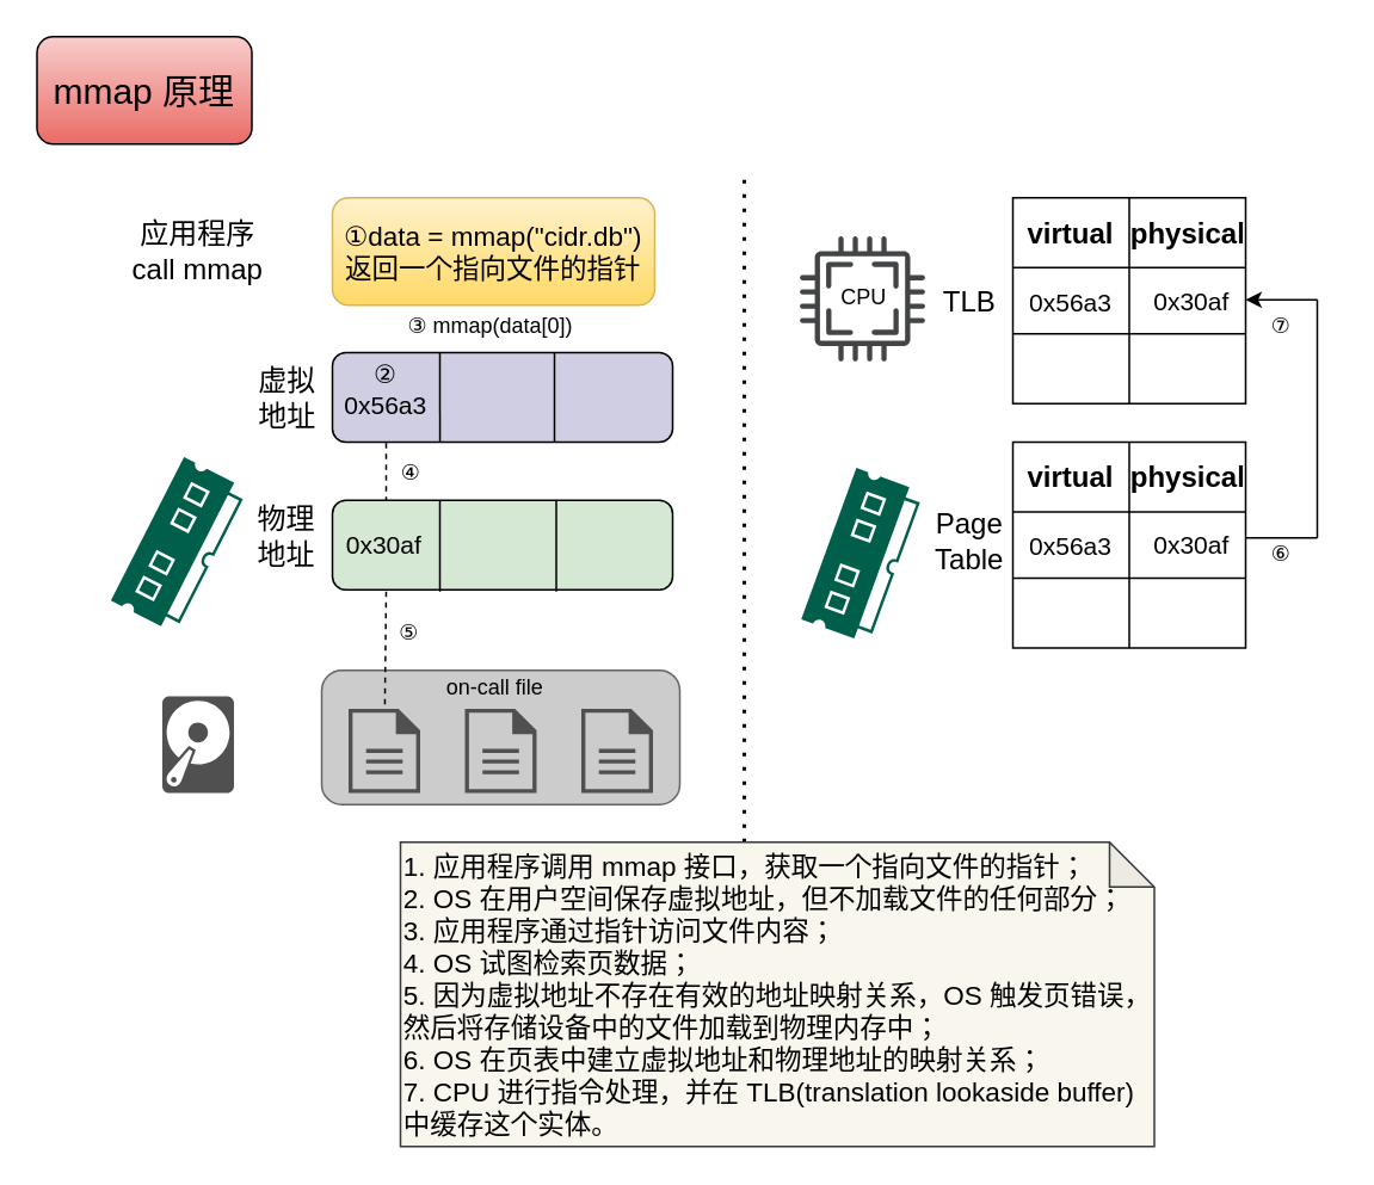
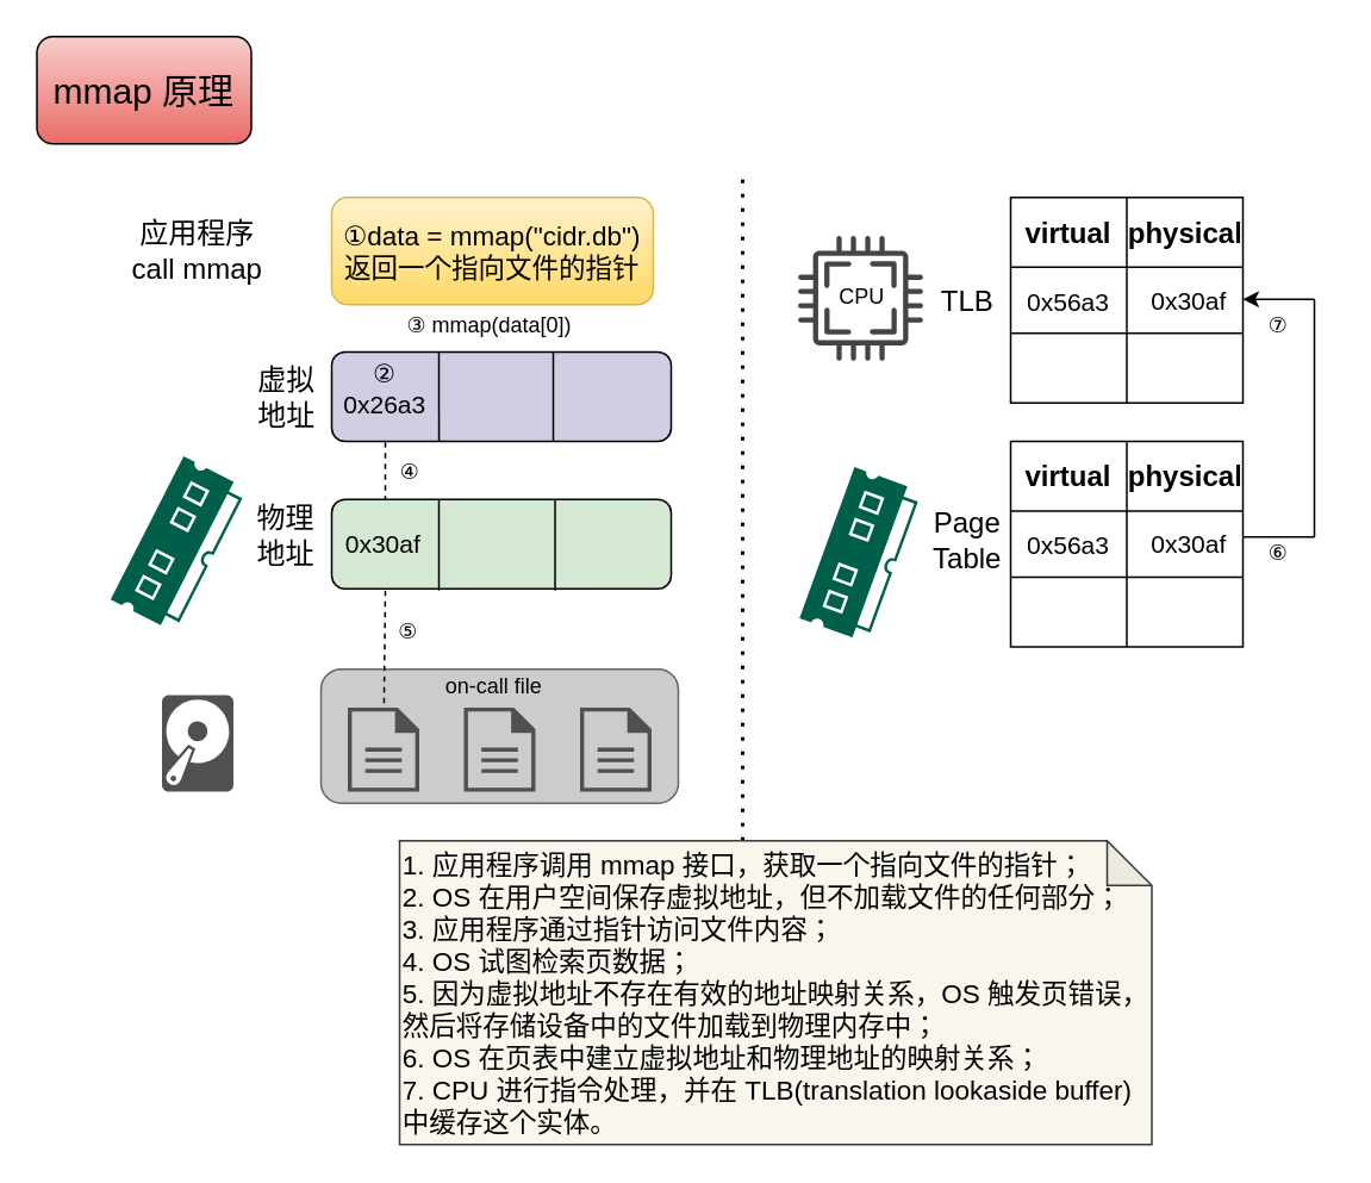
  <mxCell id="0" />
  <mxCell id="1" parent="0" />
  <mxCell id="2" value="&lt;div style=&quot;font-size: 15px;&quot;&gt;①data = mmap(&quot;cidr.db&quot;)&lt;/div&gt;&lt;div style=&quot;font-size: 15px;&quot;&gt;返回一个指向文件的指针&lt;/div&gt;" style="rounded=1;whiteSpace=wrap;html=1;fillColor=#fff2cc;strokeColor=#d6b656;fontSize=15;gradientColor=#ffd966;" vertex="1" parent="1"><mxGeometry x="185" y="110" width="180" height="60" as="geometry" /></mxCell>
  <mxCell id="3" value="" style="rounded=1;whiteSpace=wrap;html=1;fillColor=#d0cee2;strokeColor=#000000;" vertex="1" parent="1"><mxGeometry x="185" y="196.5" width="190" height="50" as="geometry" /></mxCell>
  <mxCell id="4" value="&lt;font style=&quot;font-size: 16px;&quot;&gt;虚拟&lt;/font&gt;&lt;div style=&quot;font-size: 16px;&quot;&gt;&lt;font style=&quot;font-size: 16px;&quot;&gt;地址&lt;/font&gt;&lt;/div&gt;" style="text;html=1;align=center;verticalAlign=middle;whiteSpace=wrap;rounded=0;" vertex="1" parent="1"><mxGeometry x="129.5" y="206.5" width="60" height="30" as="geometry" /></mxCell>
  <mxCell id="5" value="&lt;font style=&quot;font-size: 16px;&quot;&gt;物理&lt;/font&gt;&lt;div style=&quot;font-size: 16px;&quot;&gt;&lt;font style=&quot;font-size: 16px;&quot;&gt;地址&lt;/font&gt;&lt;/div&gt;" style="text;html=1;align=center;verticalAlign=middle;whiteSpace=wrap;rounded=0;" vertex="1" parent="1"><mxGeometry x="125" y="280" width="69" height="38.5" as="geometry" /></mxCell>
  <mxCell id="6" value="" style="rounded=1;whiteSpace=wrap;html=1;fillColor=#d5e8d4;strokeColor=#000000;" vertex="1" parent="1"><mxGeometry x="185" y="279" width="190" height="50" as="geometry" /></mxCell>
  <mxCell id="7" value="" style="endArrow=none;html=1;rounded=0;exitX=0.316;exitY=1;exitDx=0;exitDy=0;exitPerimeter=0;" edge="1" parent="1" source="3"><mxGeometry width="50" height="50" relative="1" as="geometry"><mxPoint x="245" y="236.5" as="sourcePoint" /><mxPoint x="245" y="196.5" as="targetPoint" /></mxGeometry></mxCell>
  <mxCell id="8" value="&lt;span style=&quot;font-size: 16px; background-color: initial;&quot;&gt;应用程序&lt;/span&gt;&lt;div&gt;&lt;span style=&quot;font-size: 16px; background-color: initial;&quot;&gt;call&amp;nbsp;&lt;/span&gt;&lt;span style=&quot;background-color: initial; font-size: 16px;&quot;&gt;mmap&lt;/span&gt;&lt;/div&gt;" style="text;html=1;align=center;verticalAlign=middle;whiteSpace=wrap;rounded=0;" vertex="1" parent="1"><mxGeometry x="65" y="125" width="89.5" height="30" as="geometry" /></mxCell>
- <mxCell id="9" value="&lt;font style=&quot;font-size: 14px;&quot;&gt;②&lt;/font&gt;&lt;div&gt;&lt;font style=&quot;font-size: 14px;&quot;&gt;0x56a3&lt;/font&gt;&lt;/div&gt;" style="text;html=1;align=center;verticalAlign=middle;whiteSpace=wrap;rounded=0;" vertex="1" parent="1"><mxGeometry x="185" y="201.5" width="60" height="30" as="geometry" /></mxCell>
+ <mxCell id="9" value="&lt;font style=&quot;font-size: 14px;&quot;&gt;②&lt;/font&gt;&lt;div&gt;&lt;font style=&quot;font-size: 14px;&quot;&gt;0x26a3&lt;/font&gt;&lt;/div&gt;" style="text;html=1;align=center;verticalAlign=middle;whiteSpace=wrap;rounded=0;" vertex="1" parent="1"><mxGeometry x="185" y="201.5" width="60" height="30" as="geometry" /></mxCell>
  <mxCell id="10" value="&lt;font style=&quot;font-size: 14px;&quot;&gt;0x30af&lt;/font&gt;" style="text;html=1;align=center;verticalAlign=middle;whiteSpace=wrap;rounded=0;" vertex="1" parent="1"><mxGeometry x="184" y="289" width="60" height="30" as="geometry" /></mxCell>
  <mxCell id="11" value="" style="rounded=1;whiteSpace=wrap;html=1;fillColor=#CCCCCC;strokeColor=#666666;fontColor=#333333;" vertex="1" parent="1"><mxGeometry x="179" y="374" width="200" height="75" as="geometry" /></mxCell>
  <mxCell id="12" value="on-call file" style="text;html=1;align=center;verticalAlign=middle;whiteSpace=wrap;rounded=0;" vertex="1" parent="1"><mxGeometry x="246" y="368.5" width="60" height="30" as="geometry" /></mxCell>
  <mxCell id="13" value="" style="sketch=0;pointerEvents=1;shadow=0;dashed=0;html=1;strokeColor=none;fillColor=#505050;labelPosition=center;verticalLabelPosition=bottom;verticalAlign=top;outlineConnect=0;align=center;shape=mxgraph.office.concepts.document;" vertex="1" parent="1"><mxGeometry x="194" y="395.5" width="40" height="47" as="geometry" /></mxCell>
  <mxCell id="14" value="" style="sketch=0;pointerEvents=1;shadow=0;dashed=0;html=1;strokeColor=none;fillColor=#505050;labelPosition=center;verticalLabelPosition=bottom;verticalAlign=top;outlineConnect=0;align=center;shape=mxgraph.office.concepts.document;" vertex="1" parent="1"><mxGeometry x="259" y="395.5" width="40" height="47" as="geometry" /></mxCell>
  <mxCell id="15" value="" style="sketch=0;pointerEvents=1;shadow=0;dashed=0;html=1;strokeColor=none;fillColor=#505050;labelPosition=center;verticalLabelPosition=bottom;verticalAlign=top;outlineConnect=0;align=center;shape=mxgraph.office.concepts.document;" vertex="1" parent="1"><mxGeometry x="324" y="395.5" width="40" height="47" as="geometry" /></mxCell>
  <mxCell id="16" value="" style="endArrow=none;html=1;rounded=0;dashed=1;endFill=0;" edge="1" parent="1"><mxGeometry width="50" height="50" relative="1" as="geometry"><mxPoint x="215" y="247" as="sourcePoint" /><mxPoint x="215" y="279" as="targetPoint" /></mxGeometry></mxCell>
  <mxCell id="17" value="" style="endArrow=none;dashed=1;html=1;dashPattern=1 3;strokeWidth=2;rounded=0;" edge="1" parent="1"><mxGeometry width="50" height="50" relative="1" as="geometry"><mxPoint x="415" y="470" as="sourcePoint" /><mxPoint x="415" y="100" as="targetPoint" /></mxGeometry></mxCell>
  <mxCell id="18" value="" style="sketch=0;pointerEvents=1;shadow=0;dashed=0;html=1;strokeColor=none;fillColor=#434445;aspect=fixed;labelPosition=center;verticalLabelPosition=bottom;verticalAlign=top;align=center;outlineConnect=0;shape=mxgraph.vvd.cpu;" vertex="1" parent="1"><mxGeometry x="446" y="131.5" width="70" height="70" as="geometry" /></mxCell>
  <mxCell id="19" value="CPU" style="text;html=1;align=center;verticalAlign=middle;whiteSpace=wrap;rounded=0;" vertex="1" parent="1"><mxGeometry x="452" y="150.5" width="60" height="30" as="geometry" /></mxCell>
  <mxCell id="20" value="" style="sketch=0;pointerEvents=1;shadow=0;dashed=0;html=1;strokeColor=none;fillColor=#005F4B;labelPosition=center;verticalLabelPosition=bottom;verticalAlign=top;align=center;outlineConnect=0;shape=mxgraph.veeam2.ram;rotation=297;" vertex="1" parent="1"><mxGeometry x="54.5" y="284" width="90" height="40" as="geometry" /></mxCell>
  <mxCell id="21" value="" style="sketch=0;pointerEvents=1;shadow=0;dashed=0;html=1;strokeColor=none;fillColor=#505050;labelPosition=center;verticalLabelPosition=bottom;verticalAlign=top;outlineConnect=0;align=center;shape=mxgraph.office.devices.hard_disk;" vertex="1" parent="1"><mxGeometry x="90" y="388.5" width="40" height="54" as="geometry" /></mxCell>
  <mxCell id="22" value="" style="shape=table;startSize=0;container=1;collapsible=0;childLayout=tableLayout;fontSize=16;fillColor=none;" vertex="1" parent="1"><mxGeometry x="565" y="110" width="130" height="115" as="geometry" /></mxCell>
  <mxCell id="23" value="" style="shape=tableRow;horizontal=0;startSize=0;swimlaneHead=0;swimlaneBody=0;strokeColor=inherit;top=0;left=0;bottom=0;right=0;collapsible=0;dropTarget=0;fillColor=none;points=[[0,0.5],[1,0.5]];portConstraint=eastwest;fontSize=16;" vertex="1" parent="22"><mxGeometry width="130" height="39" as="geometry" /></mxCell>
  <mxCell id="24" value="&lt;b style=&quot;&quot;&gt;virtual&lt;/b&gt;" style="shape=partialRectangle;html=1;whiteSpace=wrap;connectable=0;strokeColor=inherit;overflow=hidden;fillColor=none;top=0;left=0;bottom=0;right=0;pointerEvents=1;fontSize=16;" vertex="1" parent="23"><mxGeometry width="65" height="39" as="geometry"><mxRectangle width="65" height="39" as="alternateBounds" /></mxGeometry></mxCell>
  <mxCell id="25" value="&lt;b&gt;physical&lt;/b&gt;" style="shape=partialRectangle;html=1;whiteSpace=wrap;connectable=0;strokeColor=inherit;overflow=hidden;fillColor=none;top=0;left=0;bottom=0;right=0;pointerEvents=1;fontSize=16;" vertex="1" parent="23"><mxGeometry x="65" width="65" height="39" as="geometry"><mxRectangle width="65" height="39" as="alternateBounds" /></mxGeometry></mxCell>
  <mxCell id="26" value="" style="shape=tableRow;horizontal=0;startSize=0;swimlaneHead=0;swimlaneBody=0;strokeColor=inherit;top=0;left=0;bottom=0;right=0;collapsible=0;dropTarget=0;fillColor=none;points=[[0,0.5],[1,0.5]];portConstraint=eastwest;fontSize=16;" vertex="1" parent="22"><mxGeometry y="39" width="130" height="37" as="geometry" /></mxCell>
  <mxCell id="27" value="&lt;span style=&quot;font-size: 14px;&quot;&gt;0x56a3&lt;/span&gt;" style="shape=partialRectangle;html=1;whiteSpace=wrap;connectable=0;strokeColor=inherit;overflow=hidden;fillColor=none;top=0;left=0;bottom=0;right=0;pointerEvents=1;fontSize=16;" vertex="1" parent="26"><mxGeometry width="65" height="37" as="geometry"><mxRectangle width="65" height="37" as="alternateBounds" /></mxGeometry></mxCell>
  <mxCell id="28" value="" style="shape=partialRectangle;html=1;whiteSpace=wrap;connectable=0;strokeColor=inherit;overflow=hidden;fillColor=none;top=0;left=0;bottom=0;right=0;pointerEvents=1;fontSize=16;" vertex="1" parent="26"><mxGeometry x="65" width="65" height="37" as="geometry"><mxRectangle width="65" height="37" as="alternateBounds" /></mxGeometry></mxCell>
  <mxCell id="29" value="" style="shape=tableRow;horizontal=0;startSize=0;swimlaneHead=0;swimlaneBody=0;strokeColor=inherit;top=0;left=0;bottom=0;right=0;collapsible=0;dropTarget=0;fillColor=none;points=[[0,0.5],[1,0.5]];portConstraint=eastwest;fontSize=16;" vertex="1" parent="22"><mxGeometry y="76" width="130" height="39" as="geometry" /></mxCell>
  <mxCell id="30" value="" style="shape=partialRectangle;html=1;whiteSpace=wrap;connectable=0;strokeColor=inherit;overflow=hidden;fillColor=none;top=0;left=0;bottom=0;right=0;pointerEvents=1;fontSize=16;" vertex="1" parent="29"><mxGeometry width="65" height="39" as="geometry"><mxRectangle width="65" height="39" as="alternateBounds" /></mxGeometry></mxCell>
  <mxCell id="31" value="" style="shape=partialRectangle;html=1;whiteSpace=wrap;connectable=0;strokeColor=inherit;overflow=hidden;fillColor=none;top=0;left=0;bottom=0;right=0;pointerEvents=1;fontSize=16;" vertex="1" parent="29"><mxGeometry x="65" width="65" height="39" as="geometry"><mxRectangle width="65" height="39" as="alternateBounds" /></mxGeometry></mxCell>
  <mxCell id="32" value="&lt;font style=&quot;font-size: 14px;&quot;&gt;0x30af&lt;/font&gt;" style="text;html=1;align=center;verticalAlign=middle;whiteSpace=wrap;rounded=0;" vertex="1" parent="1"><mxGeometry x="635" y="152.5" width="60" height="30" as="geometry" /></mxCell>
  <mxCell id="33" value="&lt;font style=&quot;font-size: 16px;&quot;&gt;TLB&lt;/font&gt;" style="text;html=1;align=center;verticalAlign=middle;whiteSpace=wrap;rounded=0;" vertex="1" parent="1"><mxGeometry x="511" y="152.5" width="60" height="30" as="geometry" /></mxCell>
  <mxCell id="34" value="" style="sketch=0;pointerEvents=1;shadow=0;dashed=0;html=1;strokeColor=none;fillColor=#005F4B;labelPosition=center;verticalLabelPosition=bottom;verticalAlign=top;align=center;outlineConnect=0;shape=mxgraph.veeam2.ram;rotation=-70;" vertex="1" parent="1"><mxGeometry x="436" y="290" width="90" height="40" as="geometry" /></mxCell>
  <mxCell id="35" value="" style="endArrow=none;html=1;rounded=0;" edge="1" parent="1"><mxGeometry width="50" height="50" relative="1" as="geometry"><mxPoint x="309" y="246.5" as="sourcePoint" /><mxPoint x="309" y="196.5" as="targetPoint" /></mxGeometry></mxCell>
  <mxCell id="36" value="" style="endArrow=none;html=1;rounded=0;" edge="1" parent="1"><mxGeometry width="50" height="50" relative="1" as="geometry"><mxPoint x="245" y="330" as="sourcePoint" /><mxPoint x="245" y="279" as="targetPoint" /></mxGeometry></mxCell>
  <mxCell id="37" value="" style="endArrow=none;html=1;rounded=0;" edge="1" parent="1"><mxGeometry width="50" height="50" relative="1" as="geometry"><mxPoint x="310" y="330" as="sourcePoint" /><mxPoint x="310" y="279" as="targetPoint" /></mxGeometry></mxCell>
  <mxCell id="38" value="" style="endArrow=none;html=1;rounded=0;dashed=1;endFill=0;" edge="1" parent="1" target="13"><mxGeometry width="50" height="50" relative="1" as="geometry"><mxPoint x="215" y="330" as="sourcePoint" /><mxPoint x="215" y="370" as="targetPoint" /></mxGeometry></mxCell>
  <mxCell id="39" value="" style="shape=table;startSize=0;container=1;collapsible=0;childLayout=tableLayout;fontSize=16;fillColor=none;" vertex="1" parent="1"><mxGeometry x="565" y="246.5" width="130" height="115" as="geometry" /></mxCell>
  <mxCell id="40" value="" style="shape=tableRow;horizontal=0;startSize=0;swimlaneHead=0;swimlaneBody=0;strokeColor=inherit;top=0;left=0;bottom=0;right=0;collapsible=0;dropTarget=0;fillColor=none;points=[[0,0.5],[1,0.5]];portConstraint=eastwest;fontSize=16;" vertex="1" parent="39"><mxGeometry width="130" height="39" as="geometry" /></mxCell>
  <mxCell id="41" value="&lt;b&gt;virtual&lt;/b&gt;" style="shape=partialRectangle;html=1;whiteSpace=wrap;connectable=0;strokeColor=inherit;overflow=hidden;fillColor=none;top=0;left=0;bottom=0;right=0;pointerEvents=1;fontSize=16;" vertex="1" parent="40"><mxGeometry width="65" height="39" as="geometry"><mxRectangle width="65" height="39" as="alternateBounds" /></mxGeometry></mxCell>
  <mxCell id="42" value="&lt;b&gt;physical&lt;/b&gt;" style="shape=partialRectangle;html=1;whiteSpace=wrap;connectable=0;strokeColor=inherit;overflow=hidden;fillColor=none;top=0;left=0;bottom=0;right=0;pointerEvents=1;fontSize=16;" vertex="1" parent="40"><mxGeometry x="65" width="65" height="39" as="geometry"><mxRectangle width="65" height="39" as="alternateBounds" /></mxGeometry></mxCell>
  <mxCell id="43" value="" style="shape=tableRow;horizontal=0;startSize=0;swimlaneHead=0;swimlaneBody=0;strokeColor=inherit;top=0;left=0;bottom=0;right=0;collapsible=0;dropTarget=0;fillColor=none;points=[[0,0.5],[1,0.5]];portConstraint=eastwest;fontSize=16;" vertex="1" parent="39"><mxGeometry y="39" width="130" height="37" as="geometry" /></mxCell>
  <mxCell id="44" value="&lt;span style=&quot;font-size: 14px;&quot;&gt;0x56a3&lt;/span&gt;" style="shape=partialRectangle;html=1;whiteSpace=wrap;connectable=0;strokeColor=inherit;overflow=hidden;fillColor=none;top=0;left=0;bottom=0;right=0;pointerEvents=1;fontSize=16;" vertex="1" parent="43"><mxGeometry width="65" height="37" as="geometry"><mxRectangle width="65" height="37" as="alternateBounds" /></mxGeometry></mxCell>
  <mxCell id="45" value="" style="shape=partialRectangle;html=1;whiteSpace=wrap;connectable=0;strokeColor=inherit;overflow=hidden;fillColor=none;top=0;left=0;bottom=0;right=0;pointerEvents=1;fontSize=16;" vertex="1" parent="43"><mxGeometry x="65" width="65" height="37" as="geometry"><mxRectangle width="65" height="37" as="alternateBounds" /></mxGeometry></mxCell>
  <mxCell id="46" value="" style="shape=tableRow;horizontal=0;startSize=0;swimlaneHead=0;swimlaneBody=0;strokeColor=inherit;top=0;left=0;bottom=0;right=0;collapsible=0;dropTarget=0;fillColor=none;points=[[0,0.5],[1,0.5]];portConstraint=eastwest;fontSize=16;" vertex="1" parent="39"><mxGeometry y="76" width="130" height="39" as="geometry" /></mxCell>
  <mxCell id="47" value="" style="shape=partialRectangle;html=1;whiteSpace=wrap;connectable=0;strokeColor=inherit;overflow=hidden;fillColor=none;top=0;left=0;bottom=0;right=0;pointerEvents=1;fontSize=16;" vertex="1" parent="46"><mxGeometry width="65" height="39" as="geometry"><mxRectangle width="65" height="39" as="alternateBounds" /></mxGeometry></mxCell>
  <mxCell id="48" value="" style="shape=partialRectangle;html=1;whiteSpace=wrap;connectable=0;strokeColor=inherit;overflow=hidden;fillColor=none;top=0;left=0;bottom=0;right=0;pointerEvents=1;fontSize=16;" vertex="1" parent="46"><mxGeometry x="65" width="65" height="39" as="geometry"><mxRectangle width="65" height="39" as="alternateBounds" /></mxGeometry></mxCell>
  <mxCell id="49" value="&lt;font style=&quot;font-size: 14px;&quot;&gt;0x30af&lt;/font&gt;" style="text;html=1;align=center;verticalAlign=middle;whiteSpace=wrap;rounded=0;" vertex="1" parent="1"><mxGeometry x="635" y="289" width="60" height="30" as="geometry" /></mxCell>
  <mxCell id="50" value="&lt;font style=&quot;font-size: 16px;&quot;&gt;Page&lt;/font&gt;&lt;div style=&quot;font-size: 16px;&quot;&gt;&lt;font style=&quot;font-size: 16px;&quot;&gt;Table&lt;/font&gt;&lt;/div&gt;" style="text;html=1;align=center;verticalAlign=middle;whiteSpace=wrap;rounded=0;" vertex="1" parent="1"><mxGeometry x="511" y="276" width="60" height="51" as="geometry" /></mxCell>
  <mxCell id="51" value="" style="endArrow=none;html=1;rounded=0;" edge="1" parent="1"><mxGeometry width="50" height="50" relative="1" as="geometry"><mxPoint x="695" y="300" as="sourcePoint" /><mxPoint x="735" y="300" as="targetPoint" /></mxGeometry></mxCell>
  <mxCell id="52" value="" style="endArrow=classic;html=1;rounded=0;" edge="1" parent="1"><mxGeometry width="50" height="50" relative="1" as="geometry"><mxPoint x="735" y="167" as="sourcePoint" /><mxPoint x="695" y="167" as="targetPoint" /></mxGeometry></mxCell>
  <mxCell id="53" value="" style="endArrow=none;html=1;rounded=0;" edge="1" parent="1"><mxGeometry width="50" height="50" relative="1" as="geometry"><mxPoint x="735" y="300" as="sourcePoint" /><mxPoint x="735" y="167" as="targetPoint" /></mxGeometry></mxCell>
  <mxCell id="54" value="&lt;font style=&quot;font-size: 15px;&quot;&gt;1. 应用程序调用 mmap 接口，获取一个指向文件的指针；&lt;/font&gt;&lt;div style=&quot;font-size: 15px;&quot;&gt;&lt;font style=&quot;font-size: 15px;&quot;&gt;2. OS 在用户空间保存虚拟地址，但不加载文件的任何部分；&lt;/font&gt;&lt;/div&gt;&lt;div style=&quot;font-size: 15px;&quot;&gt;&lt;font style=&quot;font-size: 15px;&quot;&gt;3. 应用程序通过指针访问文件内容；&lt;/font&gt;&lt;/div&gt;&lt;div style=&quot;font-size: 15px;&quot;&gt;&lt;font style=&quot;font-size: 15px;&quot;&gt;4. OS 试图检索页数据；&lt;/font&gt;&lt;/div&gt;&lt;div style=&quot;font-size: 15px;&quot;&gt;&lt;font style=&quot;font-size: 15px;&quot;&gt;5. 因为虚拟地址不存在有效的地址映射关系，OS 触发页错误，然后&lt;/font&gt;&lt;span style=&quot;background-color: initial;&quot;&gt;将存储设备中的文件加载到物理内存中；&lt;/span&gt;&lt;/div&gt;&lt;div style=&quot;font-size: 15px;&quot;&gt;&lt;font style=&quot;font-size: 15px;&quot;&gt;6. OS 在页表中建立虚拟地址和物理地址的映射关系；&lt;/font&gt;&lt;/div&gt;&lt;div style=&quot;font-size: 15px;&quot;&gt;&lt;font style=&quot;font-size: 15px;&quot;&gt;7. CPU 进行指令处理，并在 TLB(translation lookaside buffer) 中缓存这个实体。&lt;/font&gt;&lt;/div&gt;" style="shape=note;whiteSpace=wrap;html=1;backgroundOutline=1;darkOpacity=0.05;fillColor=#f9f7ed;align=left;strokeColor=#36393d;size=25;" vertex="1" parent="1"><mxGeometry x="223" y="470" width="421" height="170" as="geometry" /></mxCell>
  <mxCell id="55" value="⑥" style="text;html=1;align=center;verticalAlign=middle;whiteSpace=wrap;rounded=0;" vertex="1" parent="1"><mxGeometry x="685" y="294" width="60" height="30" as="geometry" /></mxCell>
  <mxCell id="56" value="⑦" style="text;html=1;align=center;verticalAlign=middle;whiteSpace=wrap;rounded=0;" vertex="1" parent="1"><mxGeometry x="685" y="166.5" width="60" height="30" as="geometry" /></mxCell>
  <mxCell id="57" value="③ mmap(data[0])" style="text;html=1;align=center;verticalAlign=middle;whiteSpace=wrap;rounded=0;" vertex="1" parent="1"><mxGeometry x="223" y="166.5" width="101" height="30" as="geometry" /></mxCell>
  <mxCell id="58" value="④" style="text;html=1;align=center;verticalAlign=middle;whiteSpace=wrap;rounded=0;" vertex="1" parent="1"><mxGeometry x="199" y="249" width="60" height="30" as="geometry" /></mxCell>
  <mxCell id="59" value="⑤" style="text;html=1;align=center;verticalAlign=middle;whiteSpace=wrap;rounded=0;" vertex="1" parent="1"><mxGeometry x="198" y="337.5" width="60" height="30" as="geometry" /></mxCell>
  <mxCell id="60" value="mmap 原理" style="rounded=1;whiteSpace=wrap;html=1;fillColor=#f8cecc;strokeColor=#000000;fontSize=20;gradientColor=#ea6b66;" vertex="1" parent="1"><mxGeometry x="20" y="20" width="120" height="60" as="geometry" /></mxCell>
